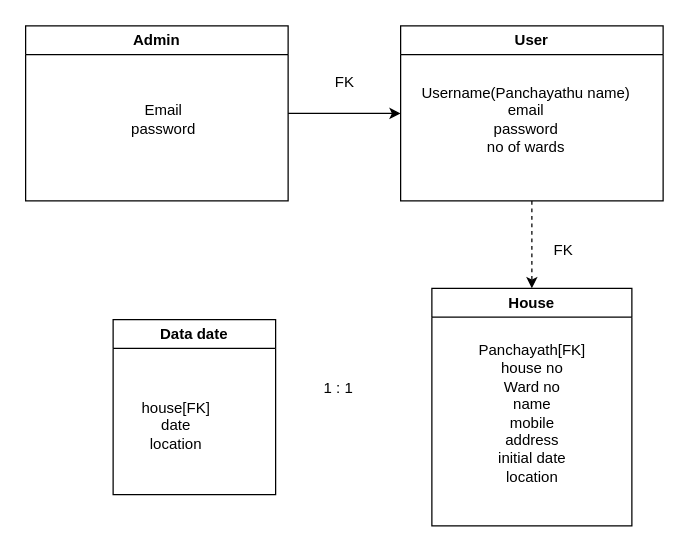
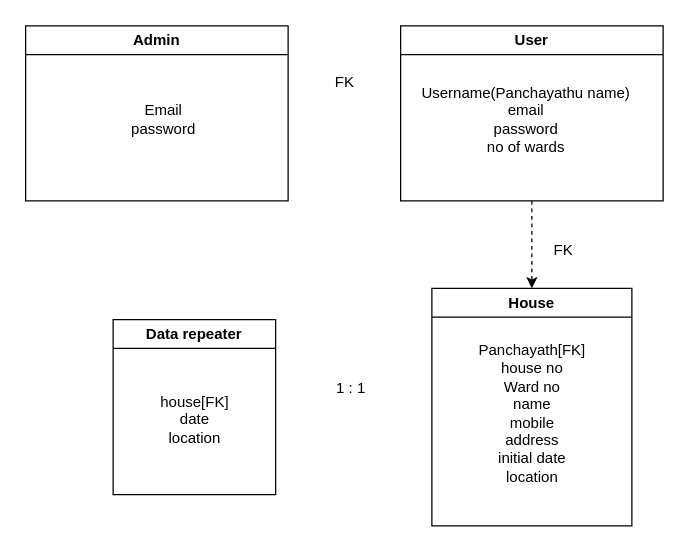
  <mxCell id="0" />
  <mxCell id="1" parent="0" />
  <mxCell id="2" value="House" style="swimlane;whiteSpace=wrap;html=1;startSize=23;" vertex="1" parent="1"><mxGeometry x="345" y="230" width="160" height="190" as="geometry" /></mxCell>
  <mxCell id="3" value="Panchayath[FK]&lt;br&gt;house no&lt;br&gt;Ward no&lt;br&gt;name&lt;br&gt;mobile&lt;br&gt;address&lt;br&gt;initial date&lt;br&gt;location" style="text;html=1;align=center;verticalAlign=middle;resizable=0;points=[];autosize=1;strokeColor=none;fillColor=none;" vertex="1" parent="2"><mxGeometry x="25" y="35" width="110" height="130" as="geometry" /></mxCell>
- <mxCell id="4" value="Data date" style="swimlane;whiteSpace=wrap;html=1;startSize=23;" vertex="1" parent="1"><mxGeometry x="90" y="255" width="130" height="140" as="geometry" /></mxCell>
- <mxCell id="5" value="house[FK]&lt;br&gt;date&lt;br&gt;location" style="text;html=1;align=center;verticalAlign=middle;resizable=0;points=[];autosize=1;strokeColor=none;fillColor=none;" vertex="1" parent="4"><mxGeometry x="10" y="55" width="80" height="60" as="geometry" /></mxCell>
+ <mxCell id="4" value="Data repeater" style="swimlane;whiteSpace=wrap;html=1;startSize=23;" vertex="1" parent="1"><mxGeometry x="90" y="255" width="130" height="140" as="geometry" /></mxCell>
+ <mxCell id="5" value="house[FK]&lt;br&gt;date&lt;br&gt;location" style="text;html=1;align=center;verticalAlign=middle;resizable=0;points=[];autosize=1;strokeColor=none;fillColor=none;" vertex="1" parent="4"><mxGeometry x="25" y="50" width="80" height="60" as="geometry" /></mxCell>
  <mxCell id="6" value="User" style="swimlane;whiteSpace=wrap;html=1;startSize=23;" vertex="1" parent="1"><mxGeometry x="320" y="20" width="210" height="140" as="geometry" /></mxCell>
  <mxCell id="7" value="Username(Panchayathu name)&lt;br&gt;email&lt;br&gt;password&lt;br&gt;no of wards" style="text;html=1;align=center;verticalAlign=middle;resizable=0;points=[];autosize=1;strokeColor=none;fillColor=none;" vertex="1" parent="6"><mxGeometry x="5" y="40" width="190" height="70" as="geometry" /></mxCell>
  <mxCell id="8" value="Admin" style="swimlane;whiteSpace=wrap;html=1;startSize=23;" vertex="1" parent="1"><mxGeometry x="20" y="20" width="210" height="140" as="geometry" /></mxCell>
  <mxCell id="9" value="Email&lt;br&gt;password" style="text;html=1;align=center;verticalAlign=middle;resizable=0;points=[];autosize=1;strokeColor=none;fillColor=none;" vertex="1" parent="8"><mxGeometry x="75" y="55" width="70" height="40" as="geometry" /></mxCell>
- <mxCell id="10" value="" style="endArrow=classic;html=1;entryX=0;entryY=0.5;entryDx=0;entryDy=0;exitX=1;exitY=0.5;exitDx=0;exitDy=0;" edge="1" parent="1" source="8" target="6"><mxGeometry width="50" height="50" relative="1" as="geometry"><mxPoint x="230" y="90" as="sourcePoint" /><mxPoint x="220" y="40" as="targetPoint" /></mxGeometry></mxCell>
  <mxCell id="11" value="FK" style="text;html=1;align=center;verticalAlign=middle;resizable=0;points=[];autosize=1;strokeColor=none;fillColor=none;" vertex="1" parent="1"><mxGeometry x="255" y="50" width="40" height="30" as="geometry" /></mxCell>
  <mxCell id="12" value="" style="endArrow=classic;html=1;exitX=0.5;exitY=1;exitDx=0;exitDy=0;entryX=0.5;entryY=0;entryDx=0;entryDy=0;dashed=1;" edge="1" parent="1" source="6" target="2"><mxGeometry width="50" height="50" relative="1" as="geometry"><mxPoint x="550" y="360" as="sourcePoint" /><mxPoint x="600" y="310" as="targetPoint" /></mxGeometry></mxCell>
  <mxCell id="13" value="FK" style="text;html=1;align=center;verticalAlign=middle;resizable=0;points=[];autosize=1;strokeColor=none;fillColor=none;" vertex="1" parent="1"><mxGeometry x="430" y="185" width="40" height="30" as="geometry" /></mxCell>
- <mxCell id="14" value="1 : 1" style="text;html=1;align=center;verticalAlign=middle;resizable=0;points=[];autosize=1;strokeColor=none;fillColor=none;" vertex="1" parent="1"><mxGeometry x="245" y="295" width="50" height="30" as="geometry" /></mxCell>
+ <mxCell id="14" value="1 : 1" style="text;html=1;align=center;verticalAlign=middle;resizable=0;points=[];autosize=1;strokeColor=none;fillColor=none;" vertex="1" parent="1"><mxGeometry x="255" y="295" width="50" height="30" as="geometry" /></mxCell>
